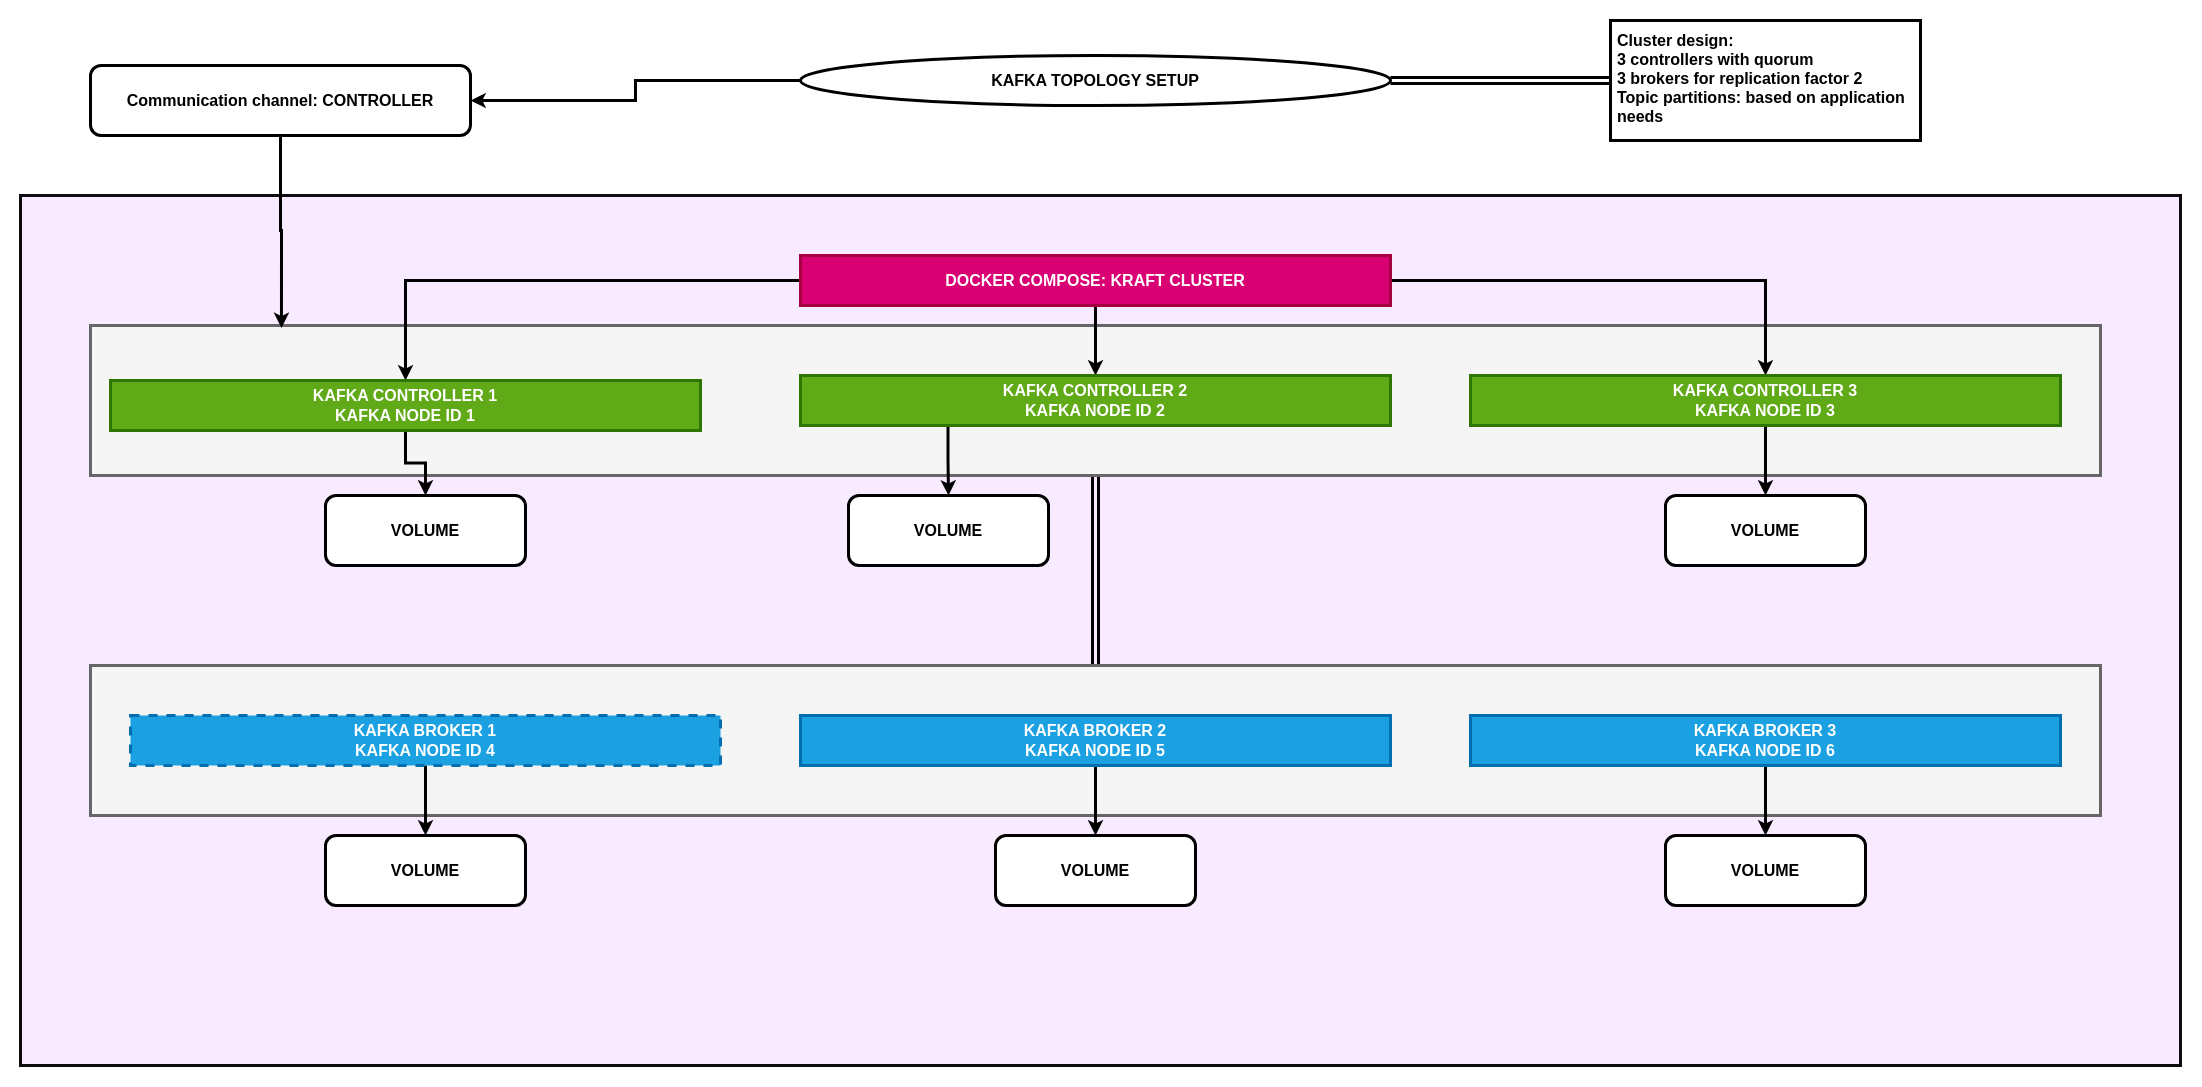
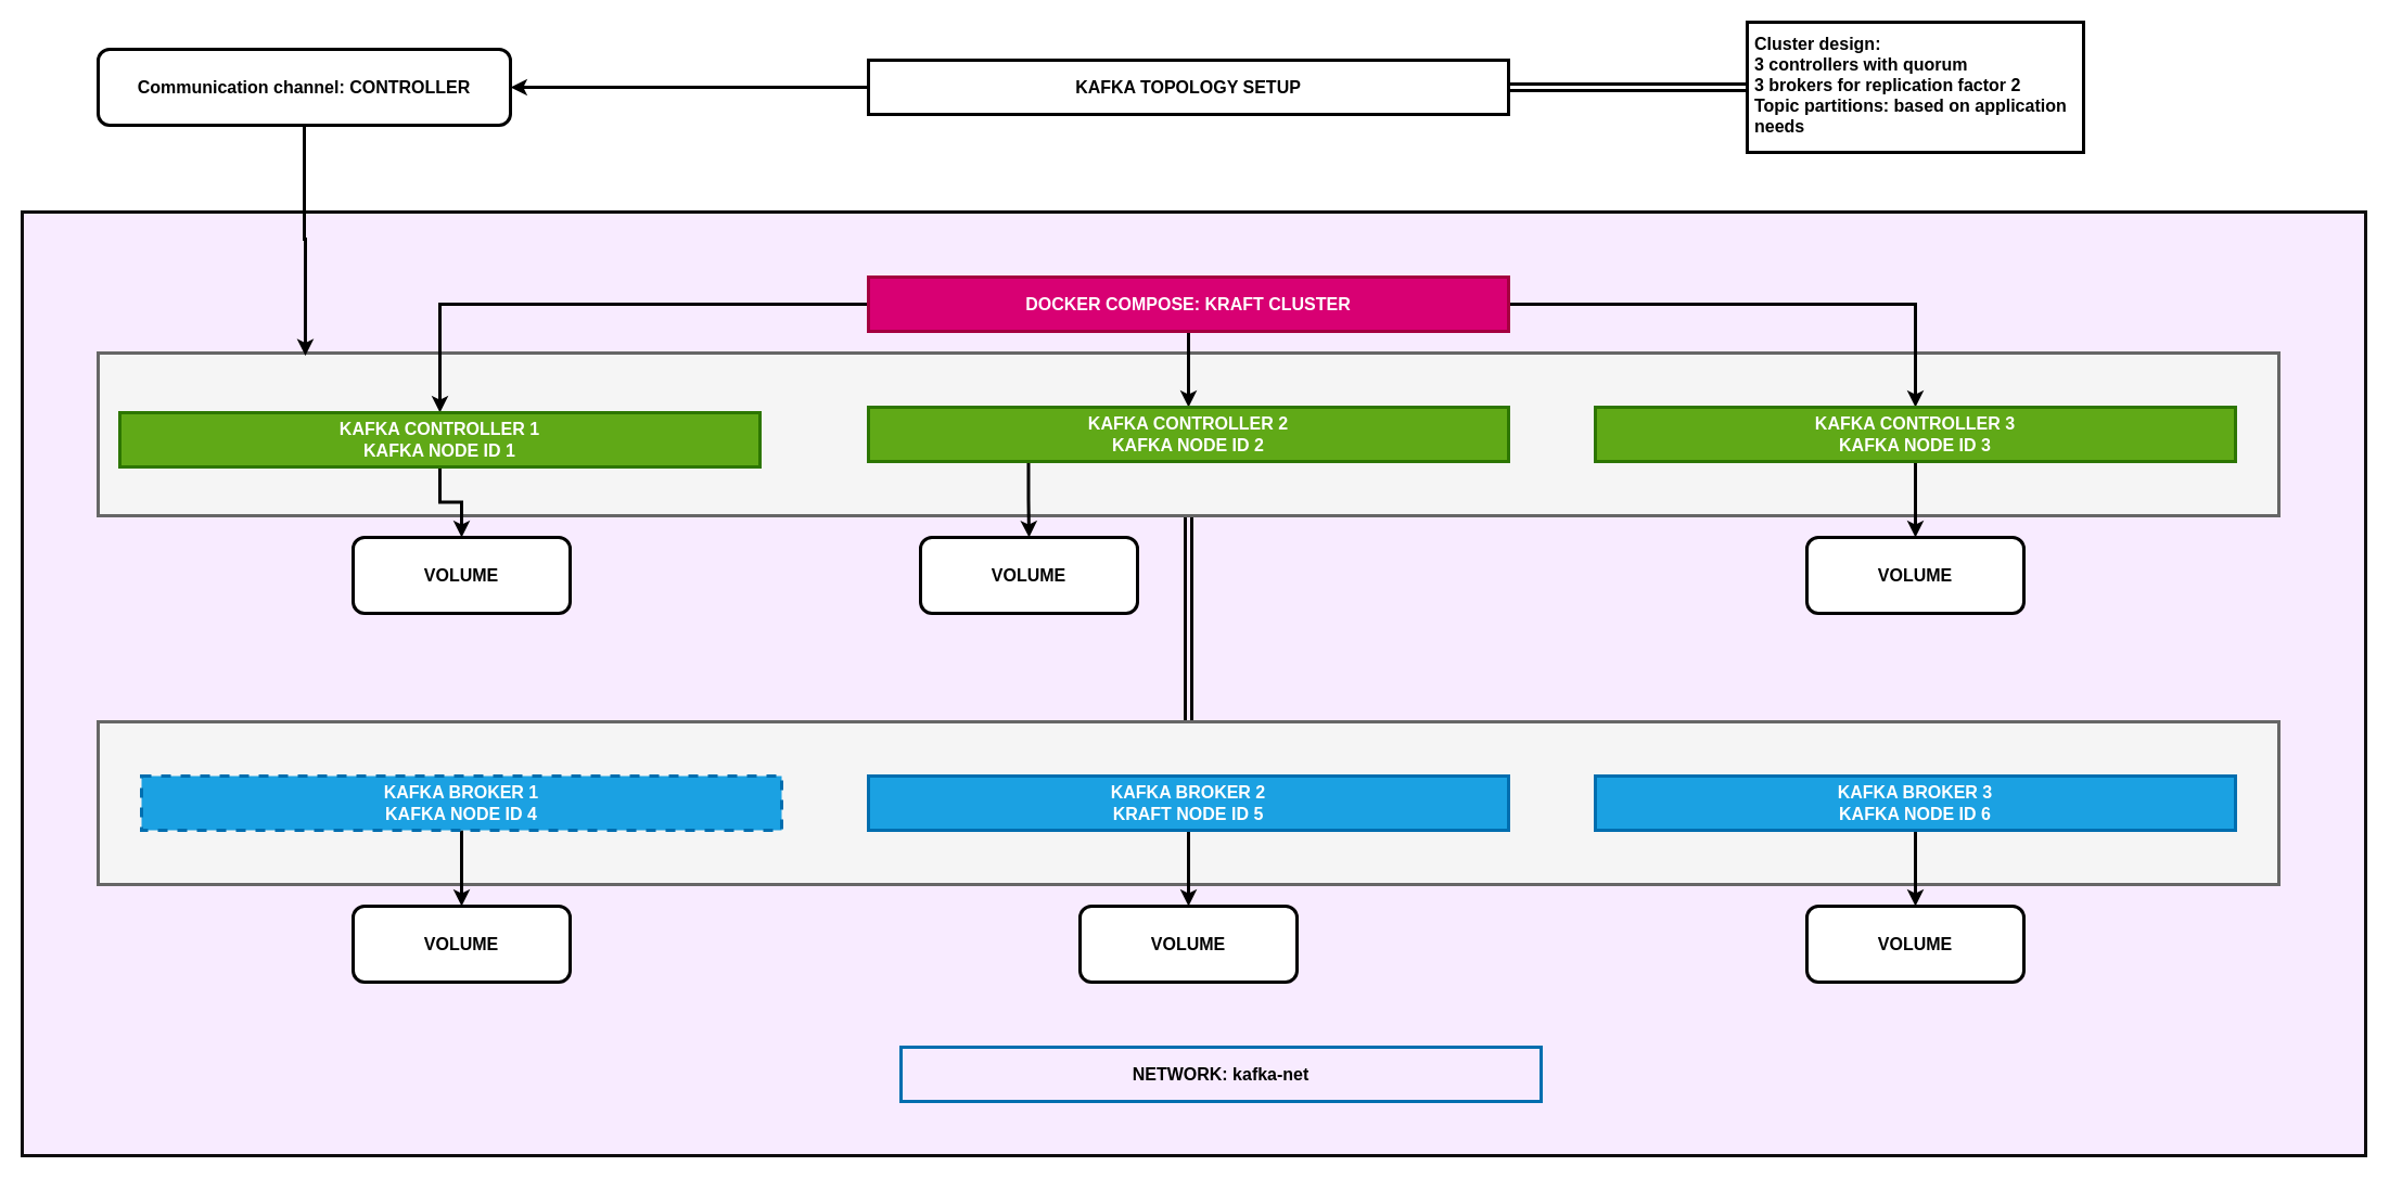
  <mxCell id="0" />
  <mxCell id="1" parent="0" />
  <mxCell id="2" value="" style="rounded=0;whiteSpace=wrap;html=1;strokeColor=#0E0C0E;strokeWidth=3;align=center;verticalAlign=middle;fontFamily=Helvetica;fontSize=16;fontStyle=1;fillColor=#F8EBFF;" parent="1" vertex="1"><mxGeometry x="20" y="195" width="2160" height="870" as="geometry" /></mxCell>
  <mxCell id="3" style="edgeStyle=orthogonalEdgeStyle;shape=link;rounded=0;orthogonalLoop=1;jettySize=auto;html=1;entryX=0.5;entryY=1;entryDx=0;entryDy=0;strokeColor=default;strokeWidth=3;align=center;verticalAlign=middle;fontFamily=Helvetica;fontSize=16;fontColor=default;fontStyle=1;labelBackgroundColor=default;endArrow=classic;" parent="1" source="4" target="5" edge="1"><mxGeometry relative="1" as="geometry" /></mxCell>
  <mxCell id="4" value="" style="rounded=0;whiteSpace=wrap;html=1;fontStyle=1;fontSize=16;strokeWidth=3;fillColor=#f5f5f5;fontColor=#333333;strokeColor=#666666;" parent="1" vertex="1"><mxGeometry x="90" y="665" width="2010" height="150" as="geometry" /></mxCell>
  <mxCell id="5" value="" style="rounded=0;whiteSpace=wrap;html=1;fontStyle=1;fontSize=16;strokeWidth=3;fillColor=#f5f5f5;fontColor=#333333;strokeColor=#666666;" parent="1" vertex="1"><mxGeometry x="90" y="325" width="2010" height="150" as="geometry" /></mxCell>
  <mxCell id="6" style="edgeStyle=orthogonalEdgeStyle;rounded=0;orthogonalLoop=1;jettySize=auto;html=1;strokeWidth=3;" parent="1" source="8" target="31" edge="1"><mxGeometry relative="1" as="geometry" /></mxCell>
  <mxCell id="7" style="edgeStyle=orthogonalEdgeStyle;shape=link;rounded=0;orthogonalLoop=1;jettySize=auto;html=1;entryX=0;entryY=0.5;entryDx=0;entryDy=0;strokeColor=default;strokeWidth=3;align=center;verticalAlign=middle;fontFamily=Helvetica;fontSize=16;fontColor=default;fontStyle=1;labelBackgroundColor=default;endArrow=classic;" parent="1" source="8" target="33" edge="1"><mxGeometry relative="1" as="geometry" /></mxCell>
- <mxCell id="8" value="KAFKA TOPOLOGY SETUP" style="ellipse;whiteSpace=wrap;html=1;fontStyle=1;fontSize=16;strokeWidth=3;" parent="1" vertex="1"><mxGeometry y="55" width="590" height="50" as="geometry" x="800" /></mxCell>
+ <mxCell id="8" value="KAFKA TOPOLOGY SETUP" style="rounded=0;whiteSpace=wrap;html=1;fontStyle=1;fontSize=16;strokeWidth=3;" parent="1" vertex="1"><mxGeometry y="55" width="590" height="50" as="geometry" x="800" /></mxCell>
  <mxCell id="9" style="edgeStyle=orthogonalEdgeStyle;shape=connector;rounded=0;orthogonalLoop=1;jettySize=auto;html=1;entryX=0.5;entryY=0;entryDx=0;entryDy=0;strokeColor=default;strokeWidth=3;align=center;verticalAlign=middle;fontFamily=Helvetica;fontSize=16;fontColor=default;fontStyle=1;labelBackgroundColor=default;endArrow=classic;" parent="1" source="12" target="18" edge="1"><mxGeometry relative="1" as="geometry" /></mxCell>
  <mxCell id="10" style="edgeStyle=orthogonalEdgeStyle;shape=connector;rounded=0;orthogonalLoop=1;jettySize=auto;html=1;strokeColor=default;strokeWidth=3;align=center;verticalAlign=middle;fontFamily=Helvetica;fontSize=16;fontColor=default;fontStyle=1;labelBackgroundColor=default;endArrow=classic;" parent="1" source="12" target="16" edge="1"><mxGeometry relative="1" as="geometry" /></mxCell>
  <mxCell id="11" style="edgeStyle=orthogonalEdgeStyle;shape=connector;rounded=0;orthogonalLoop=1;jettySize=auto;html=1;strokeColor=default;strokeWidth=3;align=center;verticalAlign=middle;fontFamily=Helvetica;fontSize=16;fontColor=default;fontStyle=1;labelBackgroundColor=default;endArrow=classic;" parent="1" source="12" target="14" edge="1"><mxGeometry relative="1" as="geometry" /></mxCell>
  <mxCell id="12" value="DOCKER COMPOSE: KRAFT CLUSTER" style="rounded=0;whiteSpace=wrap;html=1;fontStyle=1;fontSize=16;strokeWidth=3;fillColor=#d80073;strokeColor=#A50040;fontColor=#ffffff;" parent="1" vertex="1"><mxGeometry y="255" width="590" height="50" as="geometry" x="800" /></mxCell>
  <mxCell id="13" style="edgeStyle=orthogonalEdgeStyle;shape=connector;rounded=0;orthogonalLoop=1;jettySize=auto;html=1;strokeColor=default;strokeWidth=3;align=center;verticalAlign=middle;fontFamily=Helvetica;fontSize=16;fontColor=default;fontStyle=1;labelBackgroundColor=default;endArrow=classic;" parent="1" source="14" target="25" edge="1"><mxGeometry relative="1" as="geometry" /></mxCell>
  <mxCell id="14" value="&lt;font style=&quot;color: rgb(255, 255, 255);&quot;&gt;KAFKA CONTROLLER 1&lt;/font&gt;&lt;div&gt;&lt;font style=&quot;color: rgb(255, 255, 255);&quot;&gt;KAFKA NODE ID 1&lt;/font&gt;&lt;/div&gt;" style="rounded=0;whiteSpace=wrap;html=1;fontStyle=1;fontSize=16;strokeWidth=3;fillColor=#60a917;fontColor=#FFFFFF;strokeColor=#2D7600;" parent="1" vertex="1"><mxGeometry x="110" y="380" width="590" height="50" as="geometry" /></mxCell>
  <mxCell id="15" style="edgeStyle=orthogonalEdgeStyle;shape=connector;rounded=0;orthogonalLoop=1;jettySize=auto;html=1;exitX=0.25;exitY=1;exitDx=0;exitDy=0;entryX=0.5;entryY=0;entryDx=0;entryDy=0;strokeColor=default;strokeWidth=3;align=center;verticalAlign=middle;fontFamily=Helvetica;fontSize=16;fontColor=default;fontStyle=1;labelBackgroundColor=default;endArrow=classic;" parent="1" source="16" target="26" edge="1"><mxGeometry relative="1" as="geometry" /></mxCell>
  <mxCell id="16" value="KAFKA CONTROLLER 2&lt;br&gt;KAFKA NODE ID 2" style="rounded=0;whiteSpace=wrap;html=1;fontStyle=1;fontSize=16;strokeWidth=3;fillColor=#60a917;fontColor=#ffffff;strokeColor=#2D7600;" parent="1" vertex="1"><mxGeometry y="375" width="590" height="50" as="geometry" x="800" /></mxCell>
  <mxCell id="17" style="edgeStyle=orthogonalEdgeStyle;shape=connector;rounded=0;orthogonalLoop=1;jettySize=auto;html=1;entryX=0.5;entryY=0;entryDx=0;entryDy=0;strokeColor=default;strokeWidth=3;align=center;verticalAlign=middle;fontFamily=Helvetica;fontSize=16;fontColor=default;fontStyle=1;labelBackgroundColor=default;endArrow=classic;" parent="1" source="18" target="27" edge="1"><mxGeometry relative="1" as="geometry" /></mxCell>
  <mxCell id="18" value="KAFKA CONTROLLER 3&lt;br&gt;KAFKA NODE ID 3" style="rounded=0;whiteSpace=wrap;html=1;fontStyle=1;fontSize=16;strokeWidth=3;fillColor=#60a917;fontColor=#ffffff;strokeColor=#2D7600;" parent="1" vertex="1"><mxGeometry x="1470" y="375" width="590" height="50" as="geometry" /></mxCell>
  <mxCell id="19" style="edgeStyle=orthogonalEdgeStyle;shape=connector;rounded=0;orthogonalLoop=1;jettySize=auto;html=1;entryX=0.5;entryY=0;entryDx=0;entryDy=0;strokeColor=default;strokeWidth=3;align=center;verticalAlign=middle;fontFamily=Helvetica;fontSize=16;fontColor=default;fontStyle=1;labelBackgroundColor=default;endArrow=classic;" parent="1" source="20" target="28" edge="1"><mxGeometry relative="1" as="geometry" /></mxCell>
  <mxCell id="20" value="KAFKA BROKER 1&lt;br&gt;KAFKA NODE ID 4" style="rounded=0;whiteSpace=wrap;html=1;fontStyle=1;fontSize=16;strokeWidth=3;fillColor=#1ba1e2;fontColor=#ffffff;strokeColor=#006EAF;dashed=1;" parent="1" vertex="1"><mxGeometry x="130" y="715" width="590" height="50" as="geometry" /></mxCell>
  <mxCell id="21" style="edgeStyle=orthogonalEdgeStyle;shape=connector;rounded=0;orthogonalLoop=1;jettySize=auto;html=1;entryX=0.5;entryY=0;entryDx=0;entryDy=0;strokeColor=default;strokeWidth=3;align=center;verticalAlign=middle;fontFamily=Helvetica;fontSize=16;fontColor=default;fontStyle=1;labelBackgroundColor=default;endArrow=classic;" parent="1" source="22" target="29" edge="1"><mxGeometry relative="1" as="geometry" /></mxCell>
- <mxCell id="22" value="KAFKA BROKER 2&lt;br&gt;KAFKA NODE ID 5" style="rounded=0;whiteSpace=wrap;html=1;fontStyle=1;fontSize=16;strokeWidth=3;fillColor=#1ba1e2;fontColor=#ffffff;strokeColor=#006EAF;" parent="1" vertex="1"><mxGeometry y="715" width="590" height="50" as="geometry" x="800" /></mxCell>
+ <mxCell id="22" value="KAFKA BROKER 2&lt;br&gt;KRAFT NODE ID 5" style="rounded=0;whiteSpace=wrap;html=1;fontStyle=1;fontSize=16;strokeWidth=3;fillColor=#1ba1e2;fontColor=#ffffff;strokeColor=#006EAF;" parent="1" vertex="1"><mxGeometry y="715" width="590" height="50" as="geometry" x="800" /></mxCell>
  <mxCell id="23" style="edgeStyle=orthogonalEdgeStyle;shape=connector;rounded=0;orthogonalLoop=1;jettySize=auto;html=1;entryX=0.5;entryY=0;entryDx=0;entryDy=0;strokeColor=default;strokeWidth=3;align=center;verticalAlign=middle;fontFamily=Helvetica;fontSize=16;fontColor=default;fontStyle=1;labelBackgroundColor=default;endArrow=classic;" parent="1" source="24" target="30" edge="1"><mxGeometry relative="1" as="geometry" /></mxCell>
  <mxCell id="24" value="KAFKA BROKER 3&lt;br&gt;KAFKA NODE ID 6" style="rounded=0;whiteSpace=wrap;html=1;fontStyle=1;fontSize=16;strokeWidth=3;fillColor=#1ba1e2;fontColor=#ffffff;strokeColor=#006EAF;" parent="1" vertex="1"><mxGeometry x="1470" y="715" width="590" height="50" as="geometry" /></mxCell>
  <mxCell id="25" value="VOLUME" style="rounded=1;whiteSpace=wrap;html=1;strokeColor=default;strokeWidth=3;align=center;verticalAlign=middle;fontFamily=Helvetica;fontSize=16;fontColor=default;fontStyle=1;fillColor=default;" parent="1" vertex="1"><mxGeometry x="325" y="495" width="200" height="70" as="geometry" /></mxCell>
  <mxCell id="26" value="VOLUME" style="rounded=1;whiteSpace=wrap;html=1;strokeColor=default;strokeWidth=3;align=center;verticalAlign=middle;fontFamily=Helvetica;fontSize=16;fontColor=default;fontStyle=1;fillColor=default;" parent="1" vertex="1"><mxGeometry x="848" y="495" width="200" height="70" as="geometry" /></mxCell>
  <mxCell id="27" value="VOLUME" style="rounded=1;whiteSpace=wrap;html=1;strokeColor=default;strokeWidth=3;align=center;verticalAlign=middle;fontFamily=Helvetica;fontSize=16;fontColor=default;fontStyle=1;fillColor=default;" parent="1" vertex="1"><mxGeometry x="1665" y="495" width="200" height="70" as="geometry" /></mxCell>
  <mxCell id="28" value="VOLUME" style="rounded=1;whiteSpace=wrap;html=1;strokeColor=default;strokeWidth=3;align=center;verticalAlign=middle;fontFamily=Helvetica;fontSize=16;fontColor=default;fontStyle=1;fillColor=default;" parent="1" vertex="1"><mxGeometry x="325" y="835" width="200" height="70" as="geometry" /></mxCell>
  <mxCell id="29" value="VOLUME" style="rounded=1;whiteSpace=wrap;html=1;strokeColor=default;strokeWidth=3;align=center;verticalAlign=middle;fontFamily=Helvetica;fontSize=16;fontColor=default;fontStyle=1;fillColor=default;" parent="1" vertex="1"><mxGeometry x="995" y="835" width="200" height="70" as="geometry" /></mxCell>
  <mxCell id="30" value="VOLUME" style="rounded=1;whiteSpace=wrap;html=1;strokeColor=default;strokeWidth=3;align=center;verticalAlign=middle;fontFamily=Helvetica;fontSize=16;fontColor=default;fontStyle=1;fillColor=default;" parent="1" vertex="1"><mxGeometry x="1665" y="835" width="200" height="70" as="geometry" /></mxCell>
- <mxCell id="31" value="Communication channel: CONTROLLER" style="rounded=1;whiteSpace=wrap;html=1;strokeColor=default;strokeWidth=3;align=center;verticalAlign=middle;fontFamily=Helvetica;fontSize=16;fontColor=default;fontStyle=1;fillColor=default;" parent="1" vertex="1"><mxGeometry x="90" y="65" width="380" height="70" as="geometry" /></mxCell>
+ <mxCell id="31" value="Communication channel: CONTROLLER" style="rounded=1;whiteSpace=wrap;html=1;strokeColor=default;strokeWidth=3;align=center;verticalAlign=middle;fontFamily=Helvetica;fontSize=16;fontColor=default;fontStyle=1;fillColor=default;" parent="1" vertex="1"><mxGeometry x="90" y="45" width="380" height="70" as="geometry" /></mxCell>
  <mxCell id="32" style="edgeStyle=orthogonalEdgeStyle;shape=connector;rounded=0;orthogonalLoop=1;jettySize=auto;html=1;entryX=0.095;entryY=0.016;entryDx=0;entryDy=0;entryPerimeter=0;strokeColor=default;strokeWidth=3;align=center;verticalAlign=middle;fontFamily=Helvetica;fontSize=16;fontColor=default;fontStyle=1;labelBackgroundColor=default;endArrow=classic;" parent="1" source="31" target="5" edge="1"><mxGeometry relative="1" as="geometry" /></mxCell>
  <mxCell id="33" value="Cluster design:&lt;br&gt;3 controllers with quorum&lt;br&gt;3 brokers for replication factor 2&lt;br&gt;Topic partitions: based on application needs" style="rounded=0;whiteSpace=wrap;html=1;fontStyle=1;fontSize=16;strokeWidth=3;align=left;spacingTop=0;spacingLeft=5;spacingBottom=5;" parent="1" vertex="1"><mxGeometry x="1610" y="20" width="310" height="120" as="geometry" /></mxCell>
+ <mxCell id="34" value="NETWORK: kafka-net" style="rounded=0;whiteSpace=wrap;html=1;fontStyle=1;fontSize=16;strokeWidth=3;fillColor=none;fontColor=default;strokeColor=#006EAF;" parent="1" vertex="1"><mxGeometry x="830" y="965" width="590" height="50" as="geometry" /></mxCell>
